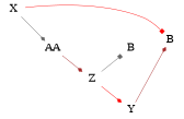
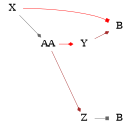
  digraph {
    nodesep=1.5
    rankdir=LR
    node [color=darkgreen fontsize=24 shape=plaintext]
    edge [arrowhead=diamond color=red]
    n1 [height=.1 label=B]
    n2 [height=.1 label=B]
    AA [color=blue height=.1]
    Y [color=blue height=.1]
    Z [color=teal height=.1]
    X [height=.1]
-   Z -> Y
+   AA -> Y
    AA -> Z [color=brown weight=0]
    Y -> n1 [color=brown]
    Z -> n2 [arrowhead=box color=gray40]
    X -> n1 [arrowhead=box]
    X -> AA [color=gray40]
  }
